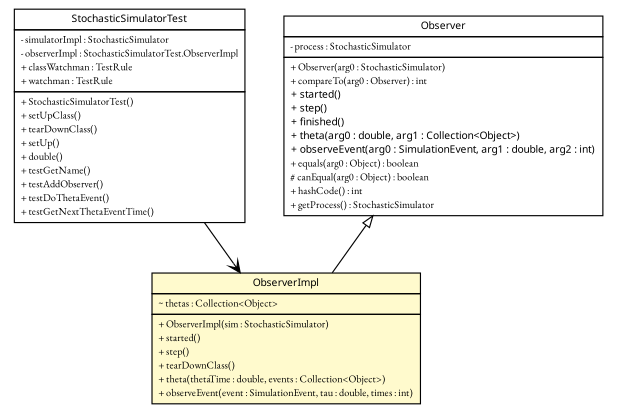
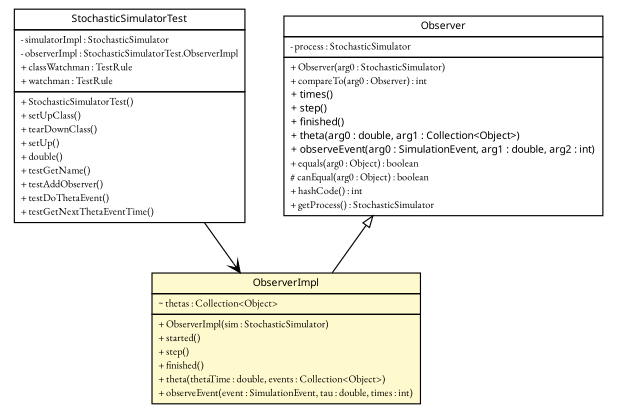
  digraph {
    fontname="EB Garamond"
    nodesep=0.25
    ranksep=0.5
    node [fontcolor=black fontname="EB Garamond" fontsize=9.0 shape=plaintext]
    edge [fontname="EB Garamond" headport=p labelfontname="Trebuchet MS" labelfontsize=10 tailport=p]
    n1 [label=<<table title="broadwick.stochastic.StochasticSimulatorTest" border="0" cellborder="1" cellspacing="0" cellpadding="2" port="p" href="./StochasticSimulatorTest.html"> 		<tr><td><table border="0" cellspacing="0" cellpadding="1"> <tr><td align="center" balign="center"><font face="Trebuchet MS"> StochasticSimulatorTest </font></td></tr> 		</table></td></tr> 		<tr><td><table border="0" cellspacing="0" cellpadding="1"> <tr><td align="left" balign="left"> - simulatorImpl : StochasticSimulator </td></tr> <tr><td align="left" balign="left"> - observerImpl : StochasticSimulatorTest.ObserverImpl </td></tr> <tr><td align="left" balign="left"> + classWatchman : TestRule </td></tr> <tr><td align="left" balign="left"> + watchman : TestRule </td></tr> 		</table></td></tr> 		<tr><td><table border="0" cellspacing="0" cellpadding="1"> <tr><td align="left" balign="left"> + StochasticSimulatorTest() </td></tr> <tr><td align="left" balign="left"> + setUpClass() </td></tr> <tr><td align="left" balign="left"> + tearDownClass() </td></tr> <tr><td align="left" balign="left"> + setUp() </td></tr> <tr><td align="left" balign="left"> + double() </td></tr> <tr><td align="left" balign="left"> + testGetName() </td></tr> <tr><td align="left" balign="left"> + testAddObserver() </td></tr> <tr><td align="left" balign="left"> + testDoThetaEvent() </td></tr> <tr><td align="left" balign="left"> + testGetNextThetaEventTime() </td></tr> 		</table></td></tr> 		</table>>]
-   n2 [label=<<table title="broadwick.stochastic.StochasticSimulatorTest.ObserverImpl" border="0" cellborder="1" cellspacing="0" cellpadding="2" port="p" bgcolor="lemonChiffon" href="./StochasticSimulatorTest.ObserverImpl.html"> 		<tr><td><table border="0" cellspacing="0" cellpadding="1"> <tr><td align="center" balign="center"><font face="Trebuchet MS"> ObserverImpl </font></td></tr> 		</table></td></tr> 		<tr><td><table border="0" cellspacing="0" cellpadding="1"> <tr><td align="left" balign="left"> ~ thetas : Collection&lt;Object&gt; </td></tr> 		</table></td></tr> 		<tr><td><table border="0" cellspacing="0" cellpadding="1"> <tr><td align="left" balign="left"> + ObserverImpl(sim : StochasticSimulator) </td></tr> <tr><td align="left" balign="left"> + started() </td></tr> <tr><td align="left" balign="left"> + step() </td></tr> <tr><td align="left" balign="left"> + tearDownClass() </td></tr> <tr><td align="left" balign="left"> + theta(thetaTime : double, events : Collection&lt;Object&gt;) </td></tr> <tr><td align="left" balign="left"> + observeEvent(event : SimulationEvent, tau : double, times : int) </td></tr> 		</table></td></tr> 		</table>>]
-   n3 [label=<<table title="broadwick.stochastic.Observer" border="0" cellborder="1" cellspacing="0" cellpadding="2" port="p" href="http://java.sun.com/j2se/1.4.2/docs/api/broadwick/stochastic/Observer.html"> 		<tr><td><table border="0" cellspacing="0" cellpadding="1"> <tr><td align="center" balign="center"><font face="Trebuchet MS"> Observer </font></td></tr> 		</table></td></tr> 		<tr><td><table border="0" cellspacing="0" cellpadding="1"> <tr><td align="left" balign="left"> - process : StochasticSimulator </td></tr> 		</table></td></tr> 		<tr><td><table border="0" cellspacing="0" cellpadding="1"> <tr><td align="left" balign="left"> + Observer(arg0 : StochasticSimulator) </td></tr> <tr><td align="left" balign="left"> + compareTo(arg0 : Observer) : int </td></tr> <tr><td align="left" balign="left"><font face="Trebuchet MS" point-size="9.0"> + started() </font></td></tr> <tr><td align="left" balign="left"><font face="Trebuchet MS" point-size="9.0"> + step() </font></td></tr> <tr><td align="left" balign="left"><font face="Trebuchet MS" point-size="9.0"> + finished() </font></td></tr> <tr><td align="left" balign="left"><font face="Trebuchet MS" point-size="9.0"> + theta(arg0 : double, arg1 : Collection&lt;Object&gt;) </font></td></tr> <tr><td align="left" balign="left"><font face="Trebuchet MS" point-size="9.0"> + observeEvent(arg0 : SimulationEvent, arg1 : double, arg2 : int) </font></td></tr> <tr><td align="left" balign="left"> + equals(arg0 : Object) : boolean </td></tr> <tr><td align="left" balign="left"> # canEqual(arg0 : Object) : boolean </td></tr> <tr><td align="left" balign="left"> + hashCode() : int </td></tr> <tr><td align="left" balign="left"> + getProcess() : StochasticSimulator </td></tr> 		</table></td></tr> 		</table>>]
+   n2 [label=<<table title="broadwick.stochastic.StochasticSimulatorTest.ObserverImpl" border="0" cellborder="1" cellspacing="0" cellpadding="2" port="p" bgcolor="lemonChiffon" href="./StochasticSimulatorTest.ObserverImpl.html"> 		<tr><td><table border="0" cellspacing="0" cellpadding="1"> <tr><td align="center" balign="center"><font face="Trebuchet MS"> ObserverImpl </font></td></tr> 		</table></td></tr> 		<tr><td><table border="0" cellspacing="0" cellpadding="1"> <tr><td align="left" balign="left"> ~ thetas : Collection&lt;Object&gt; </td></tr> 		</table></td></tr> 		<tr><td><table border="0" cellspacing="0" cellpadding="1"> <tr><td align="left" balign="left"> + ObserverImpl(sim : StochasticSimulator) </td></tr> <tr><td align="left" balign="left"> + started() </td></tr> <tr><td align="left" balign="left"> + step() </td></tr> <tr><td align="left" balign="left"> + finished() </td></tr> <tr><td align="left" balign="left"> + theta(thetaTime : double, events : Collection&lt;Object&gt;) </td></tr> <tr><td align="left" balign="left"> + observeEvent(event : SimulationEvent, tau : double, times : int) </td></tr> 		</table></td></tr> 		</table>>]
+   n3 [label=<<table title="broadwick.stochastic.Observer" border="0" cellborder="1" cellspacing="0" cellpadding="2" port="p" href="http://java.sun.com/j2se/1.4.2/docs/api/broadwick/stochastic/Observer.html"> 		<tr><td><table border="0" cellspacing="0" cellpadding="1"> <tr><td align="center" balign="center"><font face="Trebuchet MS"> Observer </font></td></tr> 		</table></td></tr> 		<tr><td><table border="0" cellspacing="0" cellpadding="1"> <tr><td align="left" balign="left"> - process : StochasticSimulator </td></tr> 		</table></td></tr> 		<tr><td><table border="0" cellspacing="0" cellpadding="1"> <tr><td align="left" balign="left"> + Observer(arg0 : StochasticSimulator) </td></tr> <tr><td align="left" balign="left"> + compareTo(arg0 : Observer) : int </td></tr> <tr><td align="left" balign="left"><font face="Trebuchet MS" point-size="9.0"> + times() </font></td></tr> <tr><td align="left" balign="left"><font face="Trebuchet MS" point-size="9.0"> + step() </font></td></tr> <tr><td align="left" balign="left"><font face="Trebuchet MS" point-size="9.0"> + finished() </font></td></tr> <tr><td align="left" balign="left"><font face="Trebuchet MS" point-size="9.0"> + theta(arg0 : double, arg1 : Collection&lt;Object&gt;) </font></td></tr> <tr><td align="left" balign="left"><font face="Trebuchet MS" point-size="9.0"> + observeEvent(arg0 : SimulationEvent, arg1 : double, arg2 : int) </font></td></tr> <tr><td align="left" balign="left"> + equals(arg0 : Object) : boolean </td></tr> <tr><td align="left" balign="left"> # canEqual(arg0 : Object) : boolean </td></tr> <tr><td align="left" balign="left"> + hashCode() : int </td></tr> <tr><td align="left" balign="left"> + getProcess() : StochasticSimulator </td></tr> 		</table></td></tr> 		</table>>]
    n1 -> n2 [arrowhead=open color=black fontcolor=black fontsize=10.0]
    n3 -> n2 [arrowtail=empty dir=back fontsize=10]
  }
